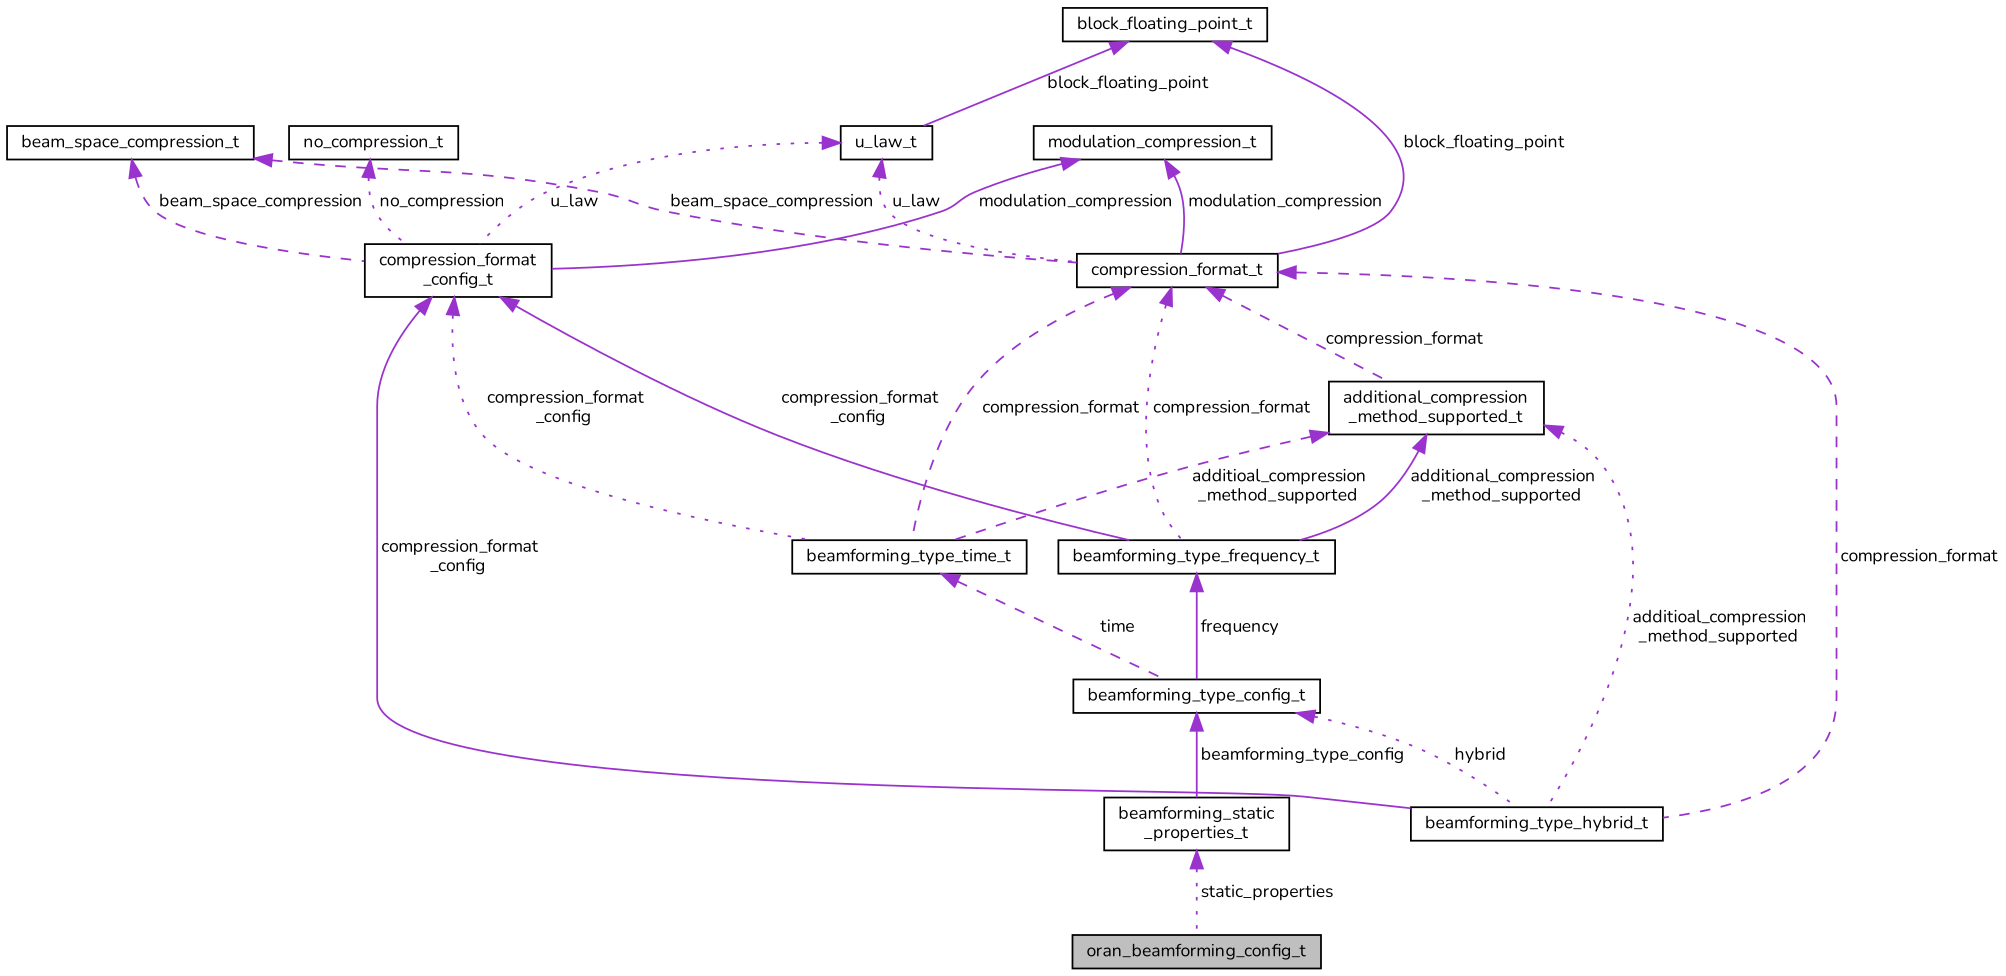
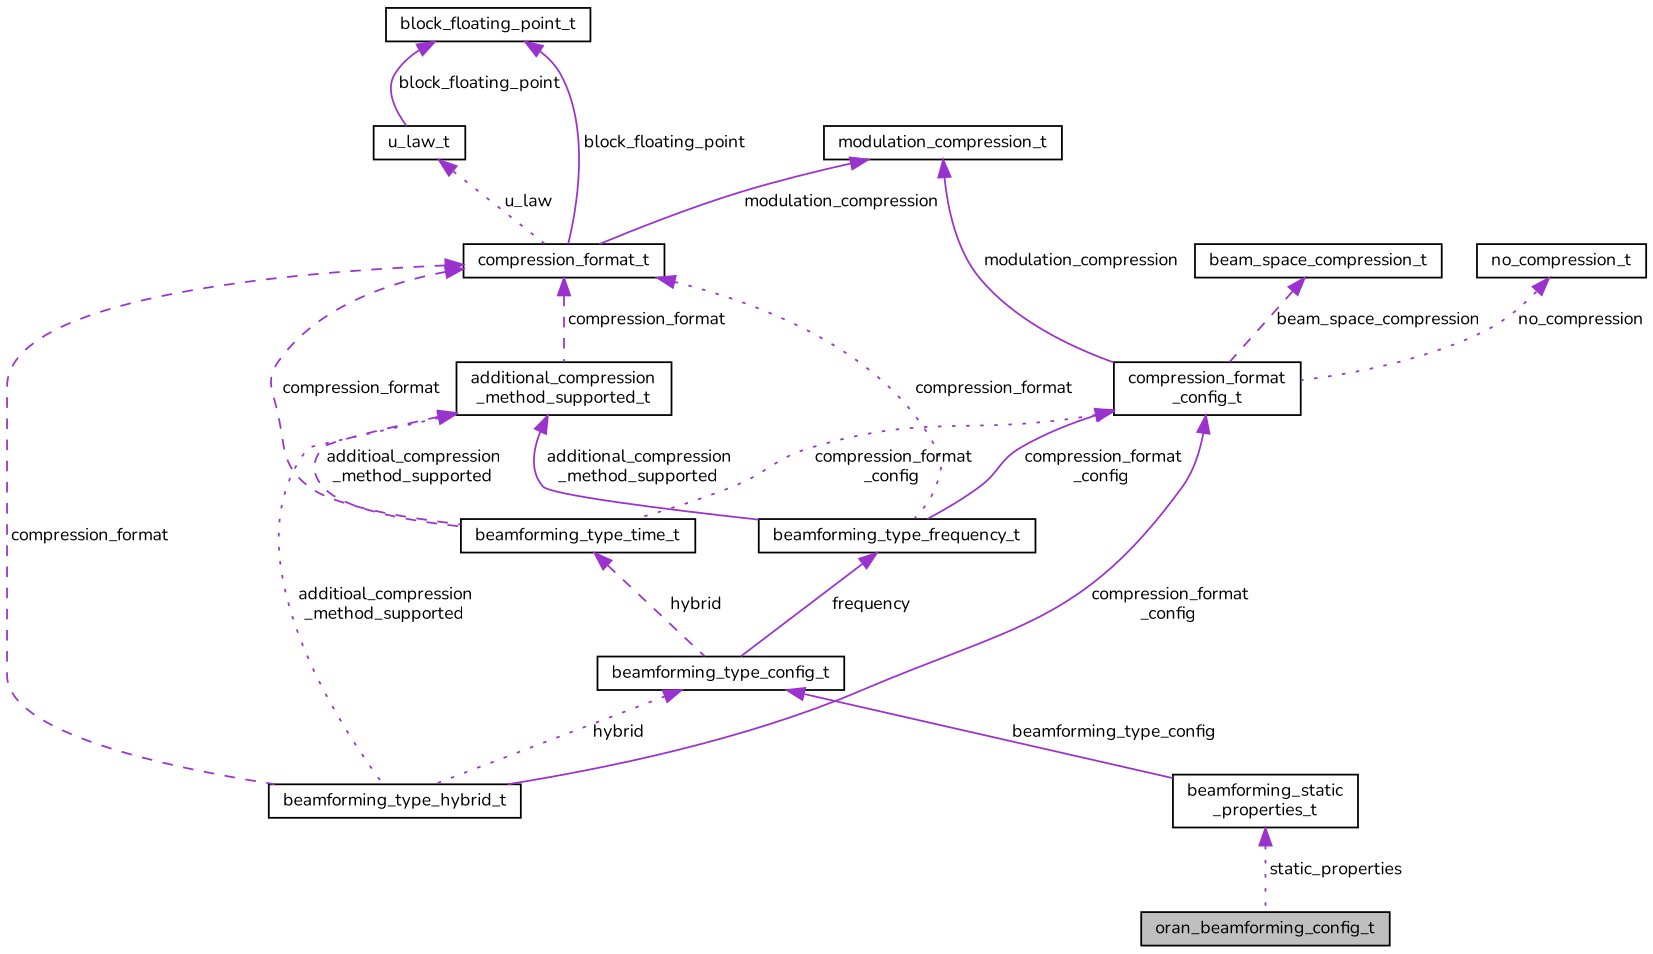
  digraph {
    fontname=Nunito
    rankdir=TB
    node [color=black fontname=Nunito fontsize=10 shape=record]
    edge [color=darkorchid3 dir=back fontname=Nunito fontsize=10 labelfontname=Helvetica labelfontsize=10 style=solid]
    n1 [fillcolor=grey75 fontcolor=black height=0.2 label=oran_beamforming_config_t style=filled width=0.4]
    n2 [height=0.2 label="beamforming_static\l_properties_t" width=0.4]
    n3 [height=0.2 label=beamforming_type_config_t width=0.4]
    n4 [height=0.2 label=beamforming_type_hybrid_t width=0.4]
    n5 [height=0.2 label=beamforming_type_time_t width=0.4]
    n6 [height=0.2 label=compression_format_t width=0.4]
    n7 [height=0.2 label="additional_compression\l_method_supported_t" width=0.4]
    n8 [height=0.2 label=beamforming_type_frequency_t width=0.4]
    n9 [height=0.2 label=beam_space_compression_t width=0.4]
    n10 [height=0.2 label="compression_format\l_config_t" width=0.4]
    n11 [height=0.2 label=u_law_t width=0.4]
    n12 [height=0.2 label=block_floating_point_t width=0.4]
    n13 [height=0.2 label=modulation_compression_t width=0.4]
    n14 [height=0.2 label=no_compression_t width=0.4]
    n2 -> n1 [label=" static_properties" style=dotted]
    n3 -> n2 [label=" beamforming_type_config"]
    n3 -> n4 [label=" hybrid" style=dotted]
-   n5 -> n3 [label=" time" style=dashed]
+   n5 -> n3 [label=" hybrid" style=dashed]
    n6 -> n4 [label=" compression_format" style=dashed]
    n6 -> n5 [label=" compression_format" style=dashed]
    n6 -> n7 [label=" compression_format" style=dashed]
    n6 -> n8 [label=" compression_format" style=dotted]
    n7 -> n4 [label=" additioal_compression\l_method_supported" style=dotted]
    n7 -> n5 [label=" additioal_compression\l_method_supported" style=dashed]
    n7 -> n8 [label=" additional_compression\l_method_supported"]
    n8 -> n3 [label=" frequency"]
-   n9 -> n6 [label=" beam_space_compression" style=dashed]
    n9 -> n10 [label=" beam_space_compression" style=dashed]
    n10 -> n4 [label=" compression_format\l_config"]
    n10 -> n5 [label=" compression_format\l_config" style=dotted]
    n10 -> n8 [label=" compression_format\l_config"]
    n11 -> n6 [label=" u_law" style=dotted]
-   n11 -> n10 [label=" u_law" style=dotted]
    n12 -> n6 [label=" block_floating_point"]
    n12 -> n11 [label=" block_floating_point"]
    n13 -> n6 [label=" modulation_compression"]
    n13 -> n10 [label=" modulation_compression"]
    n14 -> n10 [label=" no_compression" style=dotted]
  }
